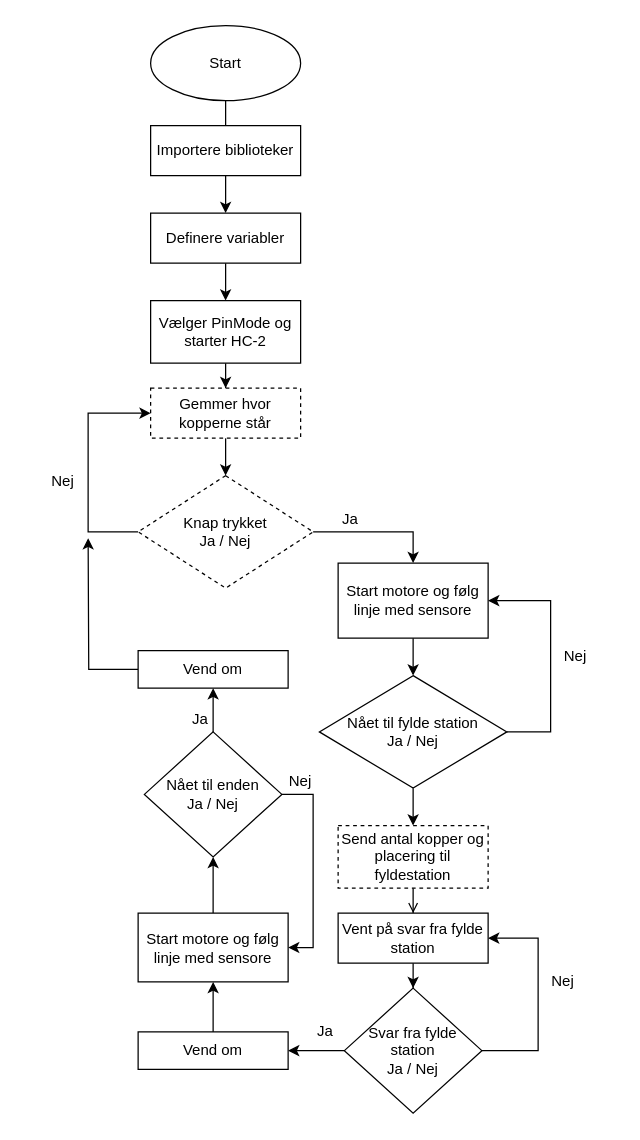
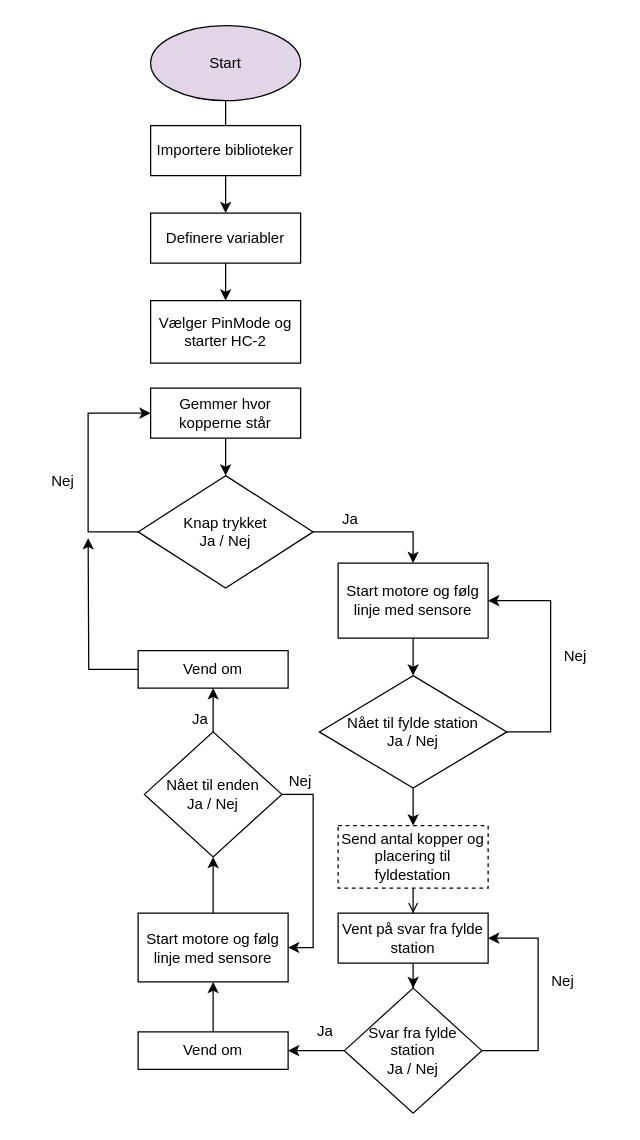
  <mxCell id="0" />
  <mxCell id="1" parent="0" />
  <mxCell id="2" value="" style="edgeStyle=orthogonalEdgeStyle;rounded=0;orthogonalLoop=1;jettySize=auto;html=1;endArrow=none;" parent="1" source="3" target="5" edge="1"><mxGeometry relative="1" as="geometry" /></mxCell>
- <mxCell id="3" value="Start" style="ellipse;whiteSpace=wrap;html=1;" parent="1" vertex="1"><mxGeometry x="120" y="20" width="120" height="60" as="geometry" /></mxCell>
+ <mxCell id="3" value="Start" style="ellipse;whiteSpace=wrap;html=1;fillColor=#e1d5e7;" parent="1" vertex="1"><mxGeometry x="120" y="20" width="120" height="60" as="geometry" /></mxCell>
  <mxCell id="4" value="" style="edgeStyle=orthogonalEdgeStyle;rounded=0;orthogonalLoop=1;jettySize=auto;html=1;" parent="1" source="5" target="7" edge="1"><mxGeometry relative="1" as="geometry" /></mxCell>
  <mxCell id="5" value="Importere biblioteker" style="rounded=0;whiteSpace=wrap;html=1;" parent="1" vertex="1"><mxGeometry x="120" y="100" width="120" height="40" as="geometry" /></mxCell>
  <mxCell id="6" value="" style="edgeStyle=orthogonalEdgeStyle;rounded=0;orthogonalLoop=1;jettySize=auto;html=1;" parent="1" source="7" target="9" edge="1"><mxGeometry relative="1" as="geometry" /></mxCell>
  <mxCell id="7" value="Definere variabler" style="rounded=0;whiteSpace=wrap;html=1;" parent="1" vertex="1"><mxGeometry x="120" y="170" width="120" height="40" as="geometry" /></mxCell>
- <mxCell id="8" value="" style="edgeStyle=orthogonalEdgeStyle;rounded=0;orthogonalLoop=1;jettySize=auto;html=1;" parent="1" source="9" target="11" edge="1"><mxGeometry relative="1" as="geometry" /></mxCell>
  <mxCell id="9" value="Vælger PinMode og starter HC-2" style="rounded=0;whiteSpace=wrap;html=1;" parent="1" vertex="1"><mxGeometry x="120" y="240" width="120" height="50" as="geometry" /></mxCell>
  <mxCell id="10" value="" style="edgeStyle=orthogonalEdgeStyle;rounded=0;orthogonalLoop=1;jettySize=auto;html=1;" parent="1" source="11" target="14" edge="1"><mxGeometry relative="1" as="geometry" /></mxCell>
- <mxCell id="11" value="Gemmer hvor kopperne står" style="rounded=0;whiteSpace=wrap;html=1;dashed=1;" parent="1" vertex="1"><mxGeometry x="120" y="310" width="120" height="40" as="geometry" /></mxCell>
+ <mxCell id="11" value="Gemmer hvor kopperne står" style="rounded=0;whiteSpace=wrap;html=1;" parent="1" vertex="1"><mxGeometry x="120" y="310" width="120" height="40" as="geometry" /></mxCell>
  <mxCell id="12" style="edgeStyle=orthogonalEdgeStyle;rounded=0;orthogonalLoop=1;jettySize=auto;html=1;entryX=0;entryY=0.5;entryDx=0;entryDy=0;" parent="1" source="14" target="11" edge="1"><mxGeometry relative="1" as="geometry"><mxPoint x="60" y="340" as="targetPoint" /><Array as="points"><mxPoint x="70" y="425" /><mxPoint x="70" y="330" /></Array></mxGeometry></mxCell>
  <mxCell id="13" value="" style="edgeStyle=orthogonalEdgeStyle;rounded=0;orthogonalLoop=1;jettySize=auto;html=1;" parent="1" source="14" target="17" edge="1"><mxGeometry relative="1" as="geometry"><Array as="points"><mxPoint x="330" y="425" /></Array></mxGeometry></mxCell>
- <mxCell id="14" value="Knap trykket&lt;br&gt;Ja / Nej" style="rhombus;whiteSpace=wrap;html=1;dashed=1;" parent="1" vertex="1"><mxGeometry x="110" y="380" width="140" height="90" as="geometry" /></mxCell>
+ <mxCell id="14" value="Knap trykket&lt;br&gt;Ja / Nej" style="rhombus;whiteSpace=wrap;html=1;" parent="1" vertex="1"><mxGeometry x="110" y="380" width="140" height="90" as="geometry" /></mxCell>
  <mxCell id="15" value="Nej" style="text;html=1;strokeColor=none;fillColor=none;align=center;verticalAlign=middle;whiteSpace=wrap;rounded=0;" parent="1" vertex="1"><mxGeometry x="20" y="370" width="60" height="30" as="geometry" /></mxCell>
  <mxCell id="16" value="" style="edgeStyle=orthogonalEdgeStyle;rounded=0;orthogonalLoop=1;jettySize=auto;html=1;" parent="1" source="17" target="21" edge="1"><mxGeometry relative="1" as="geometry" /></mxCell>
  <mxCell id="17" value="Start motore og følg linje med sensore" style="rounded=0;whiteSpace=wrap;html=1;" parent="1" vertex="1"><mxGeometry x="270" y="450" width="120" height="60" as="geometry" /></mxCell>
  <mxCell id="18" value="Ja" style="text;html=1;strokeColor=none;fillColor=none;align=center;verticalAlign=middle;whiteSpace=wrap;rounded=0;" parent="1" vertex="1"><mxGeometry x="250" y="400" width="60" height="30" as="geometry" /></mxCell>
  <mxCell id="19" style="edgeStyle=orthogonalEdgeStyle;rounded=0;orthogonalLoop=1;jettySize=auto;html=1;entryX=1;entryY=0.5;entryDx=0;entryDy=0;" parent="1" source="21" target="17" edge="1"><mxGeometry relative="1" as="geometry"><mxPoint x="430" y="480" as="targetPoint" /><Array as="points"><mxPoint x="440" y="585" /><mxPoint x="440" y="480" /></Array></mxGeometry></mxCell>
  <mxCell id="20" value="" style="edgeStyle=orthogonalEdgeStyle;rounded=0;orthogonalLoop=1;jettySize=auto;html=1;" parent="1" source="21" target="24" edge="1"><mxGeometry relative="1" as="geometry" /></mxCell>
  <mxCell id="21" value="Nået til fylde station&lt;br&gt;Ja / Nej" style="rhombus;whiteSpace=wrap;html=1;" parent="1" vertex="1"><mxGeometry x="255" y="540" width="150" height="90" as="geometry" /></mxCell>
  <mxCell id="22" value="Nej" style="text;html=1;strokeColor=none;fillColor=none;align=center;verticalAlign=middle;whiteSpace=wrap;rounded=0;" parent="1" vertex="1"><mxGeometry x="430" y="510" width="60" height="30" as="geometry" /></mxCell>
  <mxCell id="23" value="" style="edgeStyle=orthogonalEdgeStyle;rounded=0;orthogonalLoop=1;jettySize=auto;html=1;endArrow=open;" parent="1" source="24" target="29" edge="1"><mxGeometry relative="1" as="geometry" /></mxCell>
  <mxCell id="24" value="Send antal kopper og placering til fyldestation" style="rounded=0;whiteSpace=wrap;html=1;dashed=1;" parent="1" vertex="1"><mxGeometry x="270" y="660" width="120" height="50" as="geometry" /></mxCell>
  <mxCell id="25" style="edgeStyle=orthogonalEdgeStyle;rounded=0;orthogonalLoop=1;jettySize=auto;html=1;entryX=1;entryY=0.5;entryDx=0;entryDy=0;" parent="1" source="27" target="29" edge="1"><mxGeometry relative="1" as="geometry"><mxPoint x="420" y="750" as="targetPoint" /><Array as="points"><mxPoint x="430" y="840" /><mxPoint x="430" y="750" /></Array></mxGeometry></mxCell>
  <mxCell id="26" value="" style="edgeStyle=orthogonalEdgeStyle;rounded=0;orthogonalLoop=1;jettySize=auto;html=1;" parent="1" source="27" target="32" edge="1"><mxGeometry relative="1" as="geometry" /></mxCell>
  <mxCell id="27" value="Svar fra fylde station&lt;br&gt;Ja / Nej" style="rhombus;whiteSpace=wrap;html=1;" parent="1" vertex="1"><mxGeometry x="275" y="790" width="110" height="100" as="geometry" /></mxCell>
  <mxCell id="28" value="" style="edgeStyle=orthogonalEdgeStyle;rounded=0;orthogonalLoop=1;jettySize=auto;html=1;" parent="1" source="29" target="27" edge="1"><mxGeometry relative="1" as="geometry" /></mxCell>
  <mxCell id="29" value="Vent på svar fra fylde station" style="rounded=0;whiteSpace=wrap;html=1;" parent="1" vertex="1"><mxGeometry x="270" y="730" width="120" height="40" as="geometry" /></mxCell>
  <mxCell id="30" value="Nej" style="text;html=1;strokeColor=none;fillColor=none;align=center;verticalAlign=middle;whiteSpace=wrap;rounded=0;" parent="1" vertex="1"><mxGeometry x="420" y="770" width="60" height="30" as="geometry" /></mxCell>
  <mxCell id="31" value="" style="edgeStyle=orthogonalEdgeStyle;rounded=0;orthogonalLoop=1;jettySize=auto;html=1;" parent="1" source="32" target="35" edge="1"><mxGeometry relative="1" as="geometry" /></mxCell>
  <mxCell id="32" value="Vend om" style="whiteSpace=wrap;html=1;" parent="1" vertex="1"><mxGeometry x="110" y="825" width="120" height="30" as="geometry" /></mxCell>
  <mxCell id="33" value="Ja" style="text;html=1;strokeColor=none;fillColor=none;align=center;verticalAlign=middle;whiteSpace=wrap;rounded=0;" parent="1" vertex="1"><mxGeometry x="230" y="810" width="60" height="30" as="geometry" /></mxCell>
  <mxCell id="34" value="" style="edgeStyle=orthogonalEdgeStyle;rounded=0;orthogonalLoop=1;jettySize=auto;html=1;" parent="1" source="35" target="38" edge="1"><mxGeometry relative="1" as="geometry" /></mxCell>
  <mxCell id="35" value="Start motore og følg linje med sensore" style="whiteSpace=wrap;html=1;" parent="1" vertex="1"><mxGeometry x="110" y="730" width="120" height="55" as="geometry" /></mxCell>
  <mxCell id="36" style="edgeStyle=orthogonalEdgeStyle;rounded=0;orthogonalLoop=1;jettySize=auto;html=1;entryX=1;entryY=0.5;entryDx=0;entryDy=0;" parent="1" source="38" target="35" edge="1"><mxGeometry relative="1" as="geometry"><mxPoint x="250" y="760" as="targetPoint" /><Array as="points"><mxPoint x="250" y="635" /><mxPoint x="250" y="758" /></Array></mxGeometry></mxCell>
  <mxCell id="37" value="" style="edgeStyle=orthogonalEdgeStyle;rounded=0;orthogonalLoop=1;jettySize=auto;html=1;" parent="1" source="38" target="41" edge="1"><mxGeometry relative="1" as="geometry" /></mxCell>
  <mxCell id="38" value="Nået til enden&lt;br&gt;Ja / Nej" style="rhombus;whiteSpace=wrap;html=1;" parent="1" vertex="1"><mxGeometry x="115" y="585" width="110" height="100" as="geometry" /></mxCell>
  <mxCell id="39" value="Nej" style="text;html=1;strokeColor=none;fillColor=none;align=center;verticalAlign=middle;whiteSpace=wrap;rounded=0;" parent="1" vertex="1"><mxGeometry x="210" y="610" width="60" height="30" as="geometry" /></mxCell>
  <mxCell id="40" style="edgeStyle=orthogonalEdgeStyle;rounded=0;orthogonalLoop=1;jettySize=auto;html=1;" parent="1" source="41" edge="1"><mxGeometry relative="1" as="geometry"><mxPoint x="70" y="430" as="targetPoint" /></mxGeometry></mxCell>
  <mxCell id="41" value="Vend om" style="rounded=0;whiteSpace=wrap;html=1;" parent="1" vertex="1"><mxGeometry x="110" y="520" width="120" height="30" as="geometry" /></mxCell>
  <mxCell id="42" value="Ja" style="text;html=1;strokeColor=none;fillColor=none;align=center;verticalAlign=middle;whiteSpace=wrap;rounded=0;" parent="1" vertex="1"><mxGeometry x="130" y="560" width="60" height="30" as="geometry" /></mxCell>
